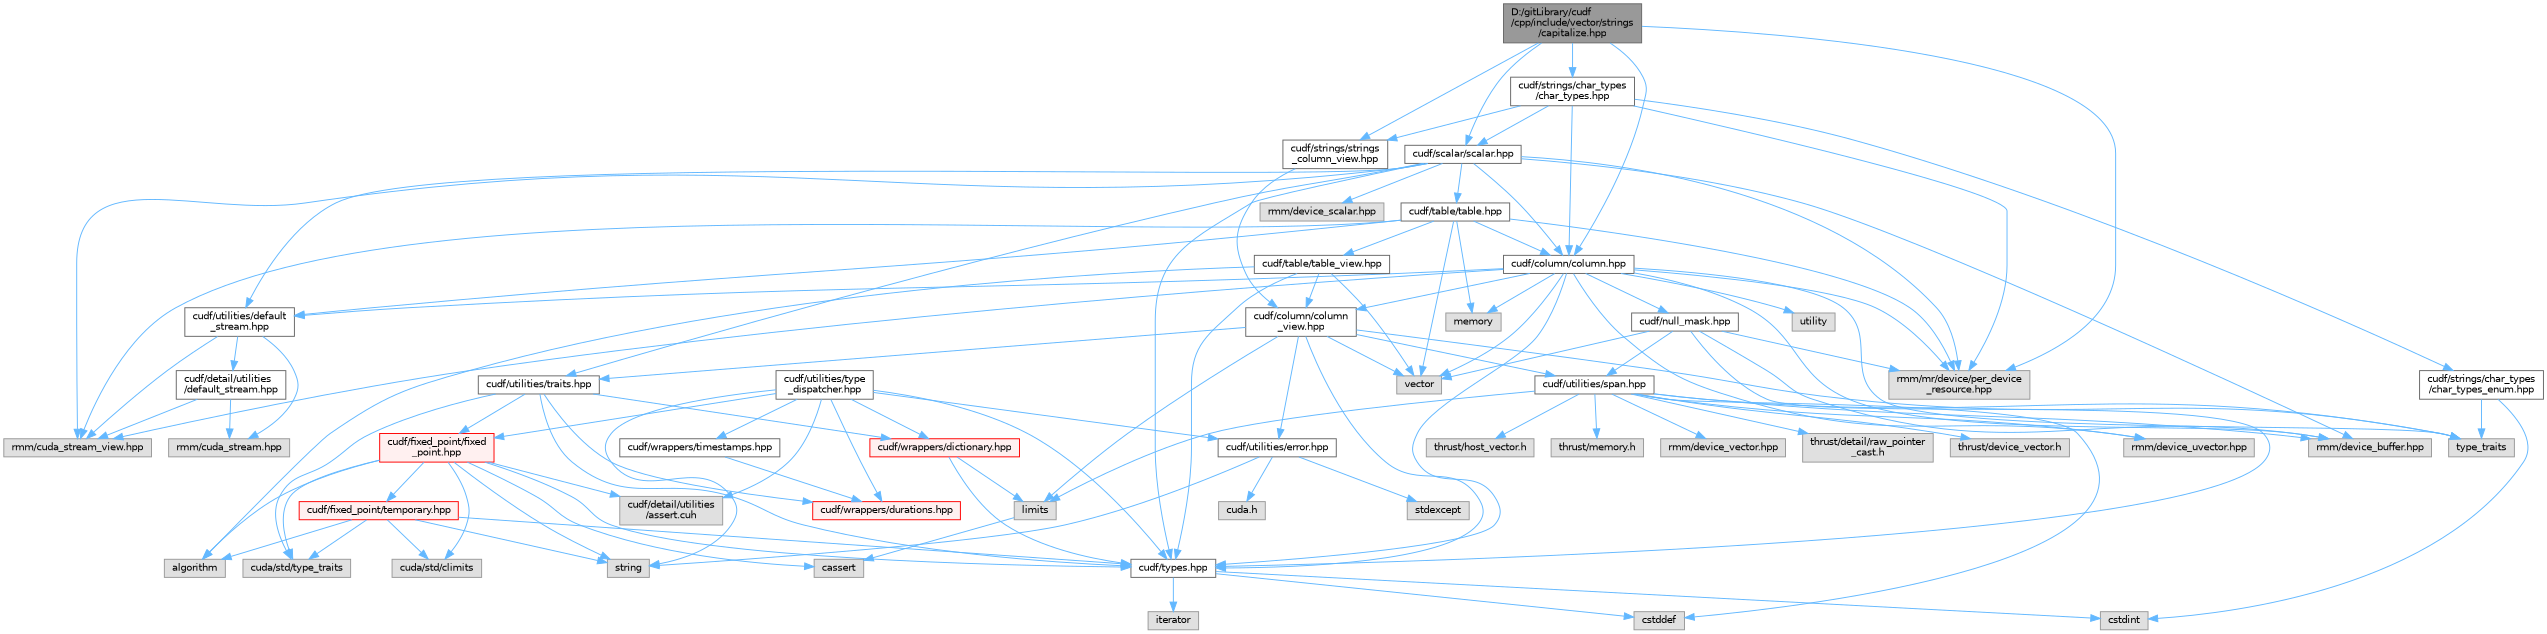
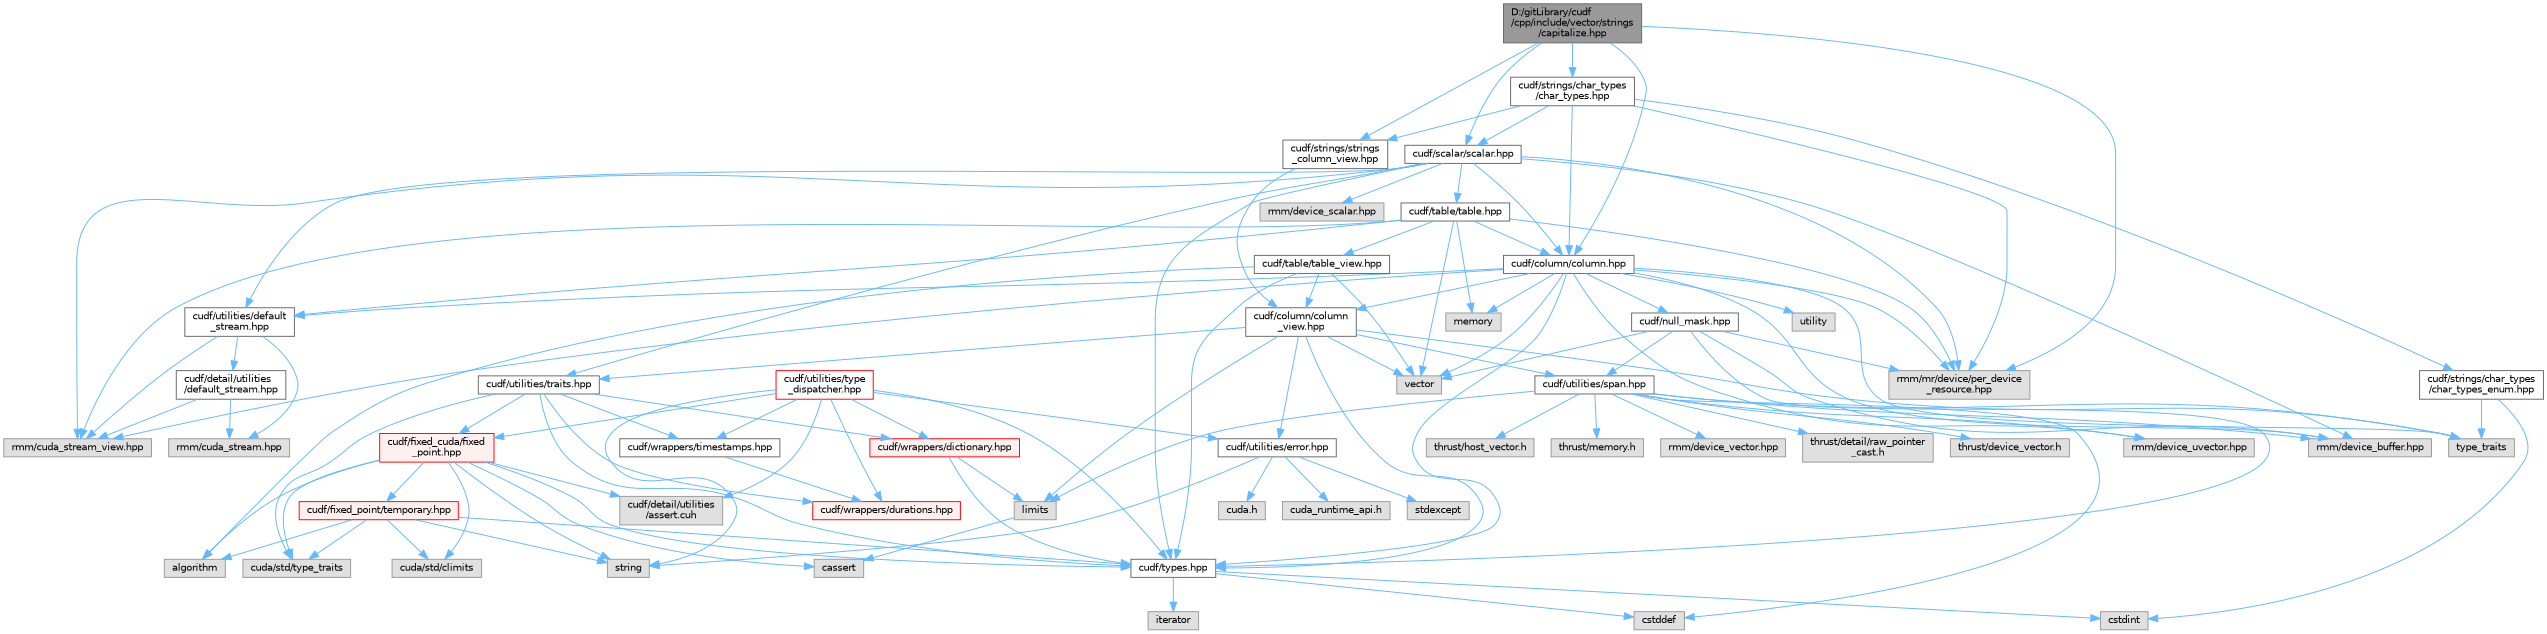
  digraph {
    node [color=grey60 fillcolor="#E0E0E0" fontname=Helvetica fontsize=10 shape=box style=filled]
    edge [color=steelblue1 fontname=Helvetica fontsize=10 labelfontname=Helvetica labelfontsize=10 style=solid]
    n1 [color=gray40 fillcolor=grey60 fontcolor=black height=0.2 label="D:/gitLibrary/cudf\l/cpp/include/vector/strings\l/capitalize.hpp" width=0.4]
    n2 [color=grey40 fillcolor=white height=0.2 label="cudf/column/column.hpp" width=0.4]
    n3 [height=0.2 label="rmm/mr/device/per_device\l_resource.hpp" width=0.4]
    n4 [color=grey40 fillcolor=white height=0.2 label="cudf/scalar/scalar.hpp" width=0.4]
    n5 [color=grey40 fillcolor=white height=0.2 label="cudf/strings/char_types\l/char_types.hpp" width=0.4]
    n6 [color=grey40 fillcolor=white height=0.2 label="cudf/strings/strings\l_column_view.hpp" width=0.4]
    n7 [color=grey40 fillcolor=white height=0.2 label="cudf/column/column\l_view.hpp" width=0.4]
    n8 [color=grey40 fillcolor=white height=0.2 label="cudf/types.hpp" width=0.4]
    n9 [height=0.2 label="rmm/device_buffer.hpp" width=0.4]
    n10 [height=0.2 label="rmm/device_uvector.hpp" width=0.4]
    n11 [height=0.2 label=type_traits width=0.4]
    n12 [height=0.2 label=vector width=0.4]
    n13 [color=grey40 fillcolor=white height=0.2 label="cudf/null_mask.hpp" width=0.4]
    n14 [color=grey40 fillcolor=white height=0.2 label="cudf/utilities/default\l_stream.hpp" width=0.4]
    n15 [height=0.2 label="rmm/cuda_stream_view.hpp" width=0.4]
    n16 [height=0.2 label=memory width=0.4]
    n17 [height=0.2 label=utility width=0.4]
    n18 [color=grey40 fillcolor=white height=0.2 label="cudf/utilities/traits.hpp" width=0.4]
    n19 [color=grey40 fillcolor=white height=0.2 label="cudf/table/table.hpp" width=0.4]
    n20 [height=0.2 label="rmm/device_scalar.hpp" width=0.4]
    n21 [color=grey40 fillcolor=white height=0.2 label="cudf/strings/char_types\l/char_types_enum.hpp" width=0.4]
    n22 [color=grey40 fillcolor=white height=0.2 label="cudf/utilities/error.hpp" width=0.4]
    n23 [color=grey40 fillcolor=white height=0.2 label="cudf/utilities/span.hpp" width=0.4]
    n24 [height=0.2 label=limits width=0.4]
    n25 [height=0.2 label=cstddef width=0.4]
    n26 [height=0.2 label=cstdint width=0.4]
    n27 [height=0.2 label=iterator width=0.4]
    n28 [color=grey40 fillcolor=white height=0.2 label="cudf/detail/utilities\l/default_stream.hpp" width=0.4]
    n29 [height=0.2 label="rmm/cuda_stream.hpp" width=0.4]
    n30 [height=0.2 label="cuda.h" width=0.4]
+   n31 [height=0.2 label="cuda_runtime_api.h" width=0.4]
    n32 [height=0.2 label=stdexcept width=0.4]
    n33 [height=0.2 label=string width=0.4]
    n34 [height=0.2 label="rmm/device_vector.hpp" width=0.4]
    n35 [height=0.2 label="thrust/detail/raw_pointer\l_cast.h" width=0.4]
    n36 [height=0.2 label="thrust/device_vector.h" width=0.4]
    n37 [height=0.2 label="thrust/host_vector.h" width=0.4]
    n38 [height=0.2 label="thrust/memory.h" width=0.4]
    n39 [height=0.2 label=cassert width=0.4]
-   n40 [color=red fillcolor="#FFF0F0" height=0.2 label="cudf/fixed_point/fixed\l_point.hpp" width=0.4]
+   n40 [color=red fillcolor="#FFF0F0" height=0.2 label="cudf/fixed_cuda/fixed\l_point.hpp" width=0.4]
    n41 [height=0.2 label="cuda/std/type_traits" width=0.4]
    n42 [color=red fillcolor="#FFF0F0" height=0.2 label="cudf/wrappers/dictionary.hpp" width=0.4]
    n43 [color=red fillcolor="#FFF0F0" height=0.2 label="cudf/wrappers/durations.hpp" width=0.4]
    n44 [color=grey40 fillcolor=white height=0.2 label="cudf/wrappers/timestamps.hpp" width=0.4]
-   n45 [color=grey40 fillcolor=white height=0.2 label="cudf/utilities/type\l_dispatcher.hpp" width=0.4]
+   n45 [color=red fillcolor=white height=0.2 label="cudf/utilities/type\l_dispatcher.hpp" width=0.4]
    n46 [height=0.2 label="cudf/detail/utilities\l/assert.cuh" width=0.4]
    n47 [color=red fillcolor="#FFF0F0" height=0.2 label="cudf/fixed_point/temporary.hpp" width=0.4]
    n48 [height=0.2 label="cuda/std/climits" width=0.4]
    n49 [height=0.2 label=algorithm width=0.4]
    n50 [color=grey40 fillcolor=white height=0.2 label="cudf/table/table_view.hpp" width=0.4]
    n1 -> n2
    n1 -> n3
    n1 -> n4
    n1 -> n5
    n1 -> n6
    n2 -> n3
    n2 -> n7
    n2 -> n8
    n2 -> n9
    n2 -> n10
    n2 -> n11
    n2 -> n12
    n2 -> n13
    n2 -> n14
    n2 -> n15
    n2 -> n16
    n2 -> n17
    n4 -> n2
    n4 -> n3
    n4 -> n8
    n4 -> n9
    n4 -> n14
    n4 -> n15
    n4 -> n18
    n4 -> n19
    n4 -> n20
    n5 -> n2
    n5 -> n3
    n5 -> n4
    n5 -> n6
    n5 -> n21
    n6 -> n7
    n7 -> n8
    n7 -> n11
    n7 -> n12
    n7 -> n18
    n7 -> n22
    n7 -> n23
    n7 -> n24
    n8 -> n25
    n8 -> n26
    n8 -> n27
    n13 -> n3
    n13 -> n8
    n13 -> n9
    n13 -> n12
    n13 -> n23
    n14 -> n15
    n14 -> n28
    n14 -> n29
    n18 -> n8
    n18 -> n40
    n18 -> n41
    n18 -> n42
    n18 -> n43
+   n18 -> n44
    n19 -> n2
    n19 -> n3
    n19 -> n12
    n19 -> n14
    n19 -> n15
    n19 -> n16
    n19 -> n50
    n21 -> n11
    n21 -> n26
    n22 -> n30
+   n22 -> n31
    n22 -> n32
    n22 -> n33
    n23 -> n9
    n23 -> n10
    n23 -> n11
    n23 -> n24
    n23 -> n25
    n23 -> n34
    n23 -> n35
    n23 -> n36
    n23 -> n37
    n23 -> n38
    n24 -> n39
    n28 -> n15
    n28 -> n29
    n40 -> n8
    n40 -> n33
    n40 -> n39
    n40 -> n41
    n40 -> n46
    n40 -> n47
    n40 -> n48
    n40 -> n49
    n42 -> n8
    n42 -> n24
    n44 -> n43
    n45 -> n8
    n45 -> n22
    n45 -> n33
    n45 -> n40
    n45 -> n42
    n45 -> n43
    n45 -> n44
    n45 -> n46
    n47 -> n8
    n47 -> n33
    n47 -> n41
    n47 -> n48
    n47 -> n49
    n50 -> n7
    n50 -> n8
    n50 -> n12
    n50 -> n49
  }
